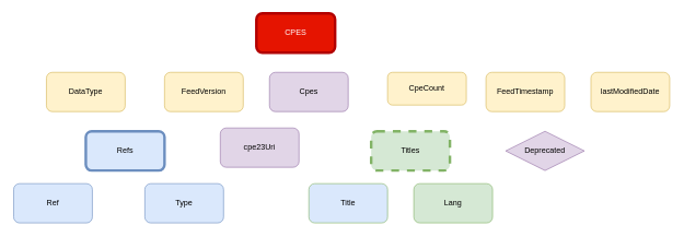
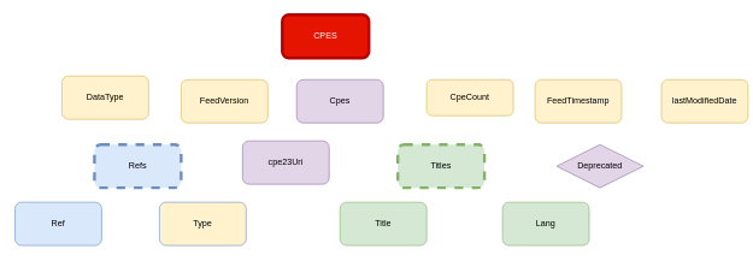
  <mxCell id="0" />
  <mxCell id="1" parent="0" />
  <mxCell id="2" value="CPES" style="rounded=1;whiteSpace=wrap;html=1;strokeWidth=4;fillColor=#e51400;fontColor=#ffffff;strokeColor=#B20000;" parent="1" vertex="1"><mxGeometry x="390" y="20" width="120" height="60" as="geometry" /></mxCell>
  <mxCell id="3" value="FeedTimestamp" style="rounded=1;whiteSpace=wrap;html=1;fillColor=#fff2cc;strokeColor=#d6b656;" parent="1" vertex="1"><mxGeometry x="740" y="110" width="120" height="60" as="geometry" /></mxCell>
- <mxCell id="4" value="DataType" style="rounded=1;whiteSpace=wrap;html=1;fillColor=#fff2cc;strokeColor=#d6b656;" parent="1" vertex="1"><mxGeometry x="70" y="110" width="120" height="60" as="geometry" /></mxCell>
+ <mxCell id="4" value="DataType" style="rounded=1;whiteSpace=wrap;html=1;fillColor=#fff2cc;strokeColor=#d6b656;" parent="1" vertex="1"><mxGeometry x="85" y="105" width="120" height="60" as="geometry" /></mxCell>
  <mxCell id="5" value="FeedVersion" style="rounded=1;whiteSpace=wrap;html=1;fillColor=#fff2cc;strokeColor=#d6b656;" parent="1" vertex="1"><mxGeometry x="250" y="110" width="120" height="60" as="geometry" /></mxCell>
  <mxCell id="6" value="CpeCount" style="rounded=1;whiteSpace=wrap;html=1;fillColor=#fff2cc;strokeColor=#d6b656;" parent="1" vertex="1"><mxGeometry x="590" y="110" width="120" height="50" as="geometry" /></mxCell>
  <mxCell id="7" value="Cpes" style="rounded=1;whiteSpace=wrap;html=1;fillColor=#e1d5e7;strokeColor=#9673a6;" parent="1" vertex="1"><mxGeometry x="410" y="110" width="120" height="60" as="geometry" /></mxCell>
- <mxCell id="8" value="Refs" style="rounded=1;whiteSpace=wrap;html=1;fillColor=#dae8fc;strokeColor=#6c8ebf;dashed=0;strokeWidth=4;" parent="1" vertex="1"><mxGeometry x="130" y="200" width="120" height="60" as="geometry" /></mxCell>
- <mxCell id="9" value="Titles" style="rounded=1;whiteSpace=wrap;html=1;fillColor=#d5e8d4;strokeColor=#82b366;dashed=1;strokeWidth=4;" parent="1" vertex="1"><mxGeometry x="565" y="200" width="120" height="60" as="geometry" /></mxCell>
- <mxCell id="10" value="lastModifiedDate" style="rounded=1;whiteSpace=wrap;html=1;fillColor=#fff2cc;strokeColor=#d6b656;" parent="1" vertex="1"><mxGeometry x="900" y="110" width="120" height="60" as="geometry" /></mxCell>
+ <mxCell id="8" value="Refs" style="rounded=1;whiteSpace=wrap;html=1;fillColor=#dae8fc;strokeColor=#6c8ebf;dashed=1;strokeWidth=4;" parent="1" vertex="1"><mxGeometry x="130" y="200" width="120" height="60" as="geometry" /></mxCell>
+ <mxCell id="9" value="Titles" style="rounded=1;whiteSpace=wrap;html=1;fillColor=#d5e8d4;strokeColor=#82b366;dashed=1;strokeWidth=4;" parent="1" vertex="1"><mxGeometry x="550" y="200" width="120" height="60" as="geometry" /></mxCell>
+ <mxCell id="10" value="lastModifiedDate" style="rounded=1;whiteSpace=wrap;html=1;fillColor=#fff2cc;strokeColor=#d6b656;" parent="1" vertex="1"><mxGeometry x="915" y="110" width="120" height="60" as="geometry" /></mxCell>
  <mxCell id="11" value="cpe23Uri" style="rounded=1;whiteSpace=wrap;html=1;fillColor=#e1d5e7;strokeColor=#9673a6;" parent="1" vertex="1"><mxGeometry x="335" y="195" width="120" height="60" as="geometry" /></mxCell>
  <mxCell id="12" value="Deprecated" style="rhombus;whiteSpace=wrap;html=1;fillColor=#e1d5e7;strokeColor=#9673a6;" parent="1" vertex="1"><mxGeometry x="770" y="200" width="120" height="60" as="geometry" /></mxCell>
- <mxCell id="13" value="Title" style="rounded=1;whiteSpace=wrap;html=1;fillColor=#dae8fc;strokeColor=#82b366;" parent="1" vertex="1"><mxGeometry x="470" y="280" width="120" height="60" as="geometry" /></mxCell>
- <mxCell id="14" value="Lang" style="rounded=1;whiteSpace=wrap;html=1;fillColor=#d5e8d4;strokeColor=#82b366;" parent="1" vertex="1"><mxGeometry x="630" y="280" width="120" height="60" as="geometry" /></mxCell>
+ <mxCell id="13" value="Title" style="rounded=1;whiteSpace=wrap;html=1;fillColor=#d5e8d4;strokeColor=#82b366;" parent="1" vertex="1"><mxGeometry x="470" y="280" width="120" height="60" as="geometry" /></mxCell>
+ <mxCell id="14" value="Lang" style="rounded=1;whiteSpace=wrap;html=1;fillColor=#d5e8d4;strokeColor=#82b366;" parent="1" vertex="1"><mxGeometry x="695" y="280" width="120" height="60" as="geometry" /></mxCell>
  <mxCell id="15" value="Ref" style="rounded=1;whiteSpace=wrap;html=1;fillColor=#dae8fc;strokeColor=#6c8ebf;" parent="1" vertex="1"><mxGeometry x="20" y="280" width="120" height="60" as="geometry" /></mxCell>
- <mxCell id="16" value="Type" style="rounded=1;whiteSpace=wrap;html=1;fillColor=#dae8fc;strokeColor=#6c8ebf;" parent="1" vertex="1"><mxGeometry x="220" y="280" width="120" height="60" as="geometry" /></mxCell>
+ <mxCell id="16" value="Type" style="rounded=1;whiteSpace=wrap;html=1;fillColor=#fff2cc;strokeColor=#6c8ebf;" parent="1" vertex="1"><mxGeometry x="220" y="280" width="120" height="60" as="geometry" /></mxCell>
